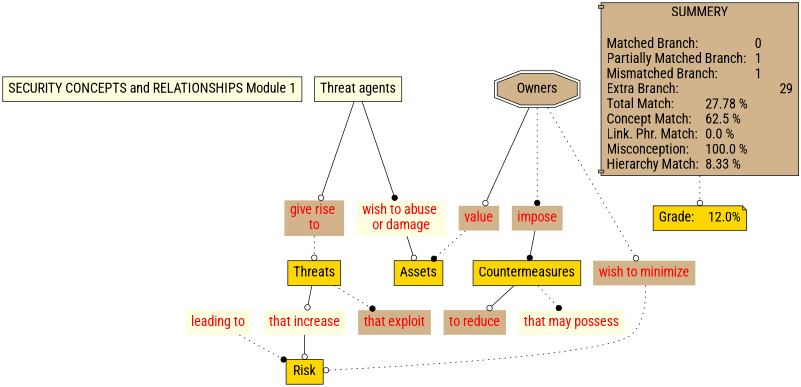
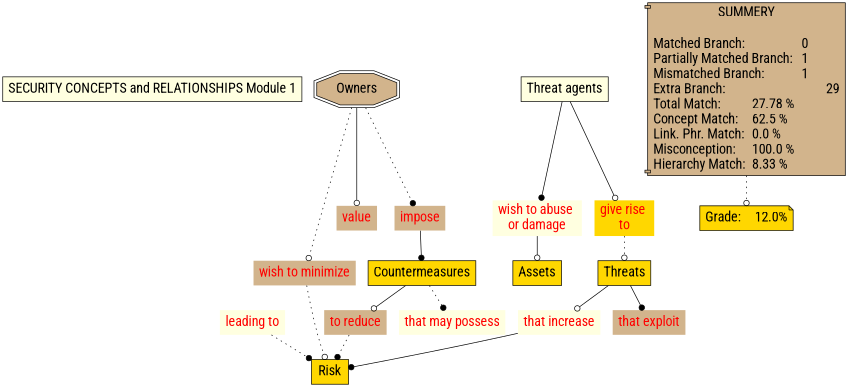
  digraph {
    fontname="Roboto Condensed"
    node [Gsplines=true fillcolor=tan fontname="Roboto Condensed" fontsize=20 shape=none style=filled fontcolor=red]
    edge [arrowhead=odot constraint=true fontname="Roboto Condensed" style=dotted]
    n1 [fillcolor=lightyellow label="SECURITY CONCEPTS and RELATIONSHIPS Module 1" shape=rect fontcolor=""]
    n2 [fillcolor=lightyellow label="leading to\n"]
    n3 [fillcolor=gold label=Risk shape=rect fontcolor=""]
    n4 [fillcolor=gold label=Countermeasures shape=rect fontcolor=""]
    n5 [label="to reduce"]
    n6 [fillcolor=lightyellow label="that may possess\n"]
    n7 [fillcolor=gold label=Threats shape=rect fontcolor=""]
    n8 [fillcolor=lightyellow label="that increase\n"]
    n9 [label="that exploit\n"]
    n10 [fillcolor=lightyellow label="Threat agents\n" shape=rect fontcolor=""]
    n11 [fillcolor=lightyellow label="wish to abuse \nor damage"]
-   n12 [label="give rise \nto"]
+   n12 [fillcolor=gold label="give rise \nto"]
    n13 [fillcolor=gold label=Assets shape=rect fontcolor=""]
    n14 [label=Owners shape=doubleoctagon fontcolor=""]
    n15 [label="wish to minimize\n"]
    n16 [label=value]
    n17 [label=impose]
    n18 [label="SUMMERY\n\nMatched Branch:			0\lPartially Matched Branch:	1\lMismatched Branch:		1\lExtra Branch:				29\lTotal Match:		27.78 %\lConcept Match:	62.5 %\lLink. Phr. Match:	0.0 %\lMisconception:	100.0 %\lHierarchy Match:	8.33 %\l" shape=component fontcolor=""]
    n19 [fillcolor=gold label="Grade:	12.0%" shape=note fontcolor=""]
    n2 -> n3 [arrowhead=dot]
    n4 -> n5 [style=solid]
    n4 -> n6 [arrowhead=dot]
+   n5 -> n3 [arrowhead=dot]
    n7 -> n8 [style=solid]
-   n7 -> n9 [arrowhead=dot]
-   n8 -> n3 [style=solid]
+   n7 -> n9 [arrowhead=dot style=solid]
+   n8 -> n3 [arrowhead=dot style=solid]
    n10 -> n11 [arrowhead=dot style=solid]
    n10 -> n12 [style=solid]
    n11 -> n13 [style=solid]
    n12 -> n7
    n14 -> n15
    n14 -> n16 [style=solid]
    n14 -> n17 [arrowhead=dot]
    n15 -> n3
-   n16 -> n13 [arrowhead=dot]
    n17 -> n4 [arrowhead=dot style=solid]
    n18 -> n19 [color=black]
  }
